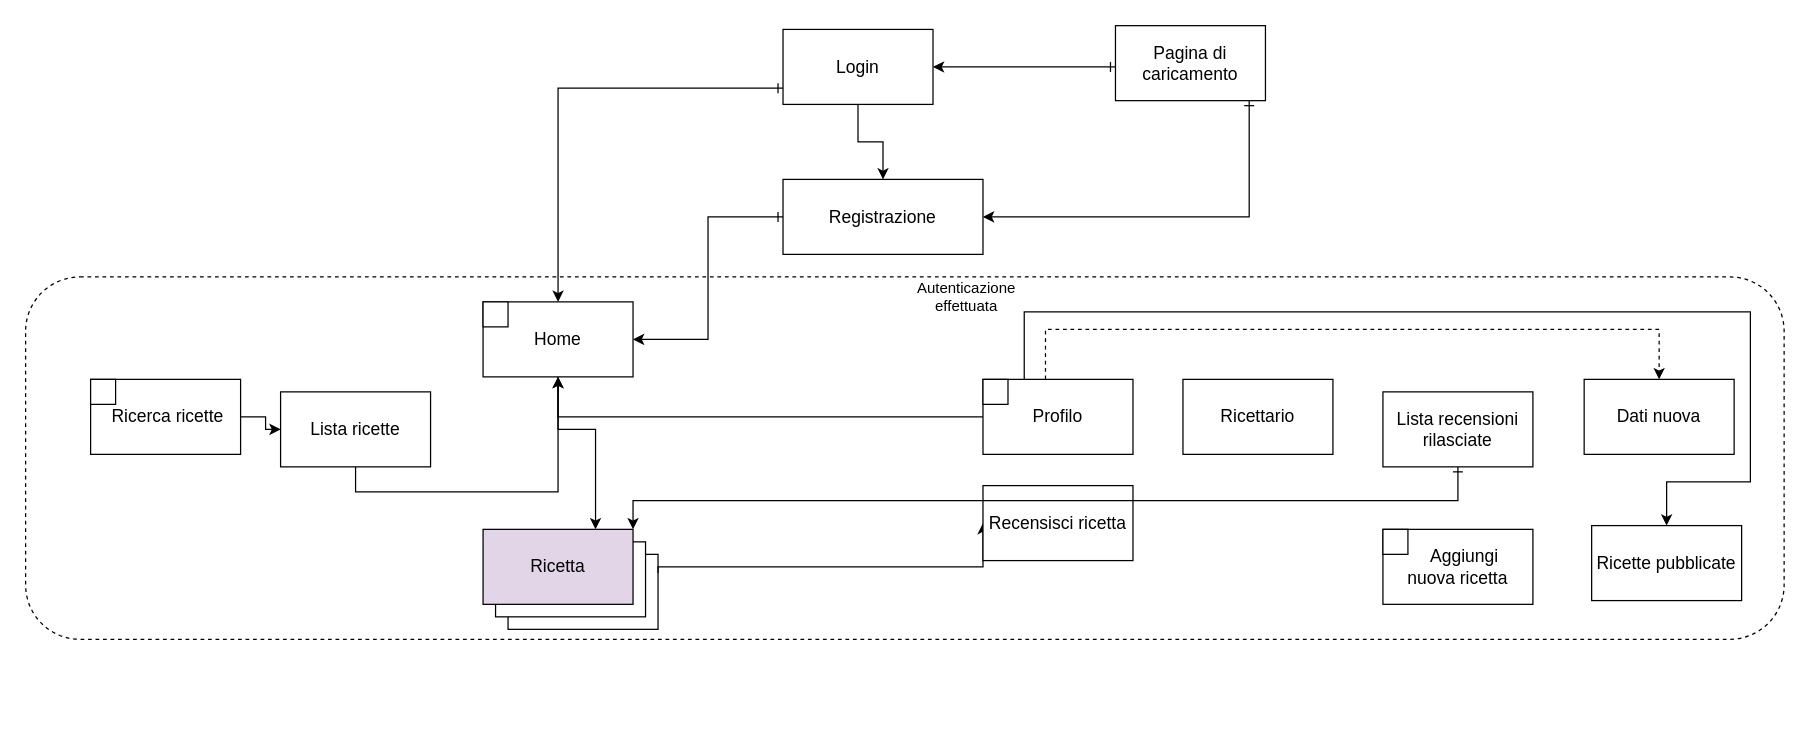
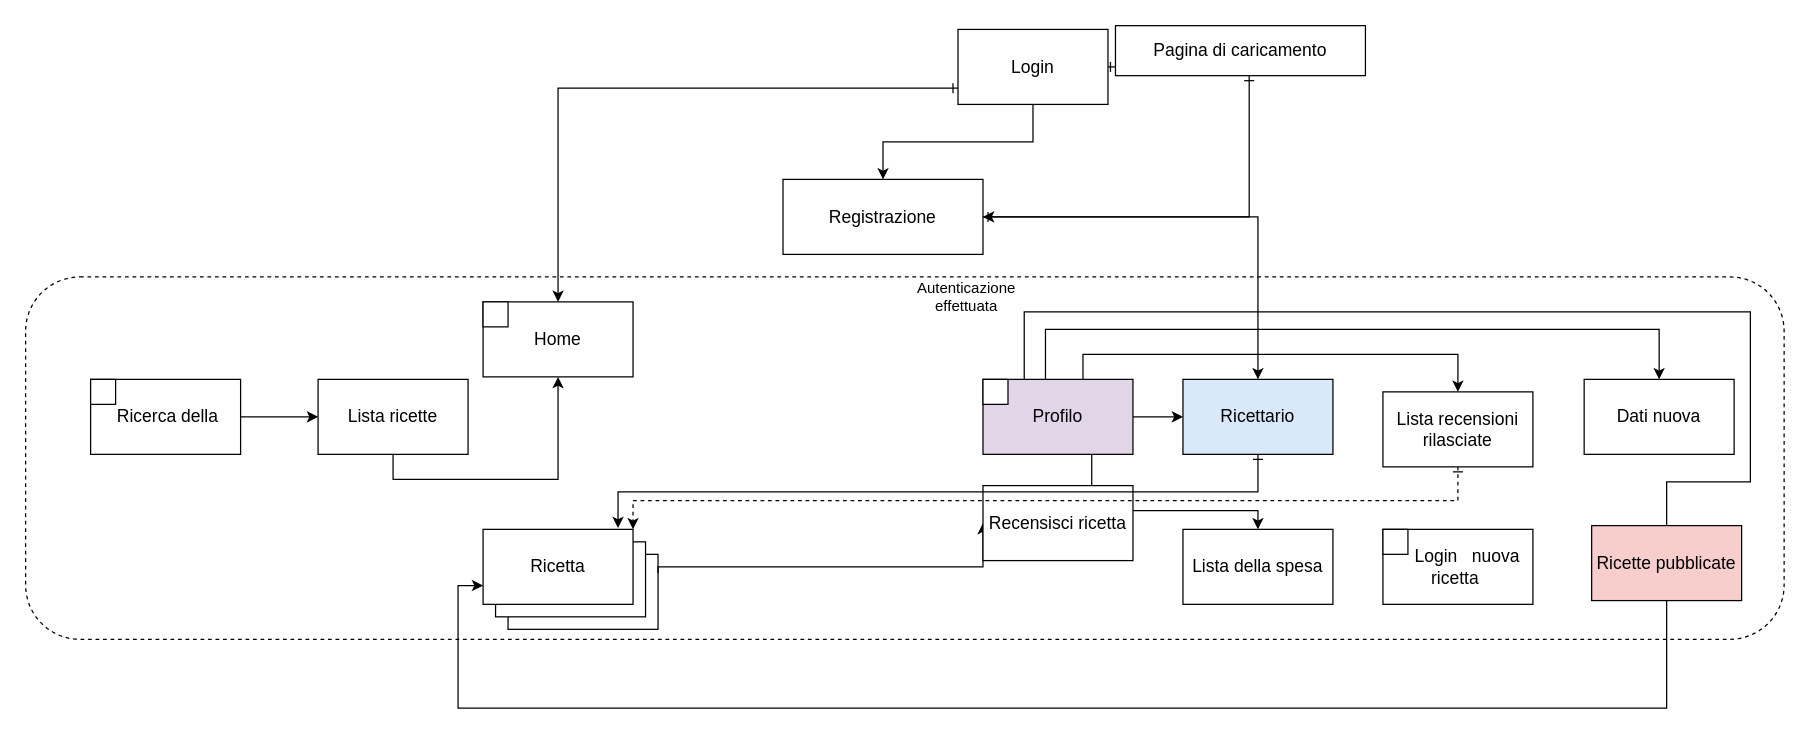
  <mxCell id="0" />
  <mxCell id="1" parent="0" />
  <mxCell id="2" value="" style="rounded=0;whiteSpace=wrap;html=1;" parent="1" vertex="1"><mxGeometry x="406" y="443" width="120" height="60" as="geometry" /></mxCell>
  <mxCell id="3" value="" style="rounded=0;whiteSpace=wrap;html=1;" parent="1" vertex="1"><mxGeometry x="396" y="433" width="120" height="60" as="geometry" /></mxCell>
  <mxCell id="4" value="" style="rounded=1;whiteSpace=wrap;html=1;fillColor=none;dashed=1;" parent="1" vertex="1"><mxGeometry x="20" y="221" width="1407" height="290" as="geometry" /></mxCell>
  <mxCell id="5" style="edgeStyle=orthogonalEdgeStyle;rounded=0;orthogonalLoop=1;jettySize=auto;html=1;entryX=1;entryY=0.5;entryDx=0;entryDy=0;startArrow=ERone;startFill=0;" parent="1" source="7" target="20" edge="1"><mxGeometry relative="1" as="geometry"><Array as="points"><mxPoint x="878" y="53" /><mxPoint x="878" y="53" /></Array></mxGeometry></mxCell>
  <mxCell id="6" style="edgeStyle=orthogonalEdgeStyle;rounded=0;orthogonalLoop=1;jettySize=auto;html=1;entryX=1;entryY=0.5;entryDx=0;entryDy=0;startArrow=ERone;startFill=0;" edge="1" parent="1" source="7" target="17"><mxGeometry relative="1" as="geometry"><Array as="points"><mxPoint x="999" y="173" /></Array></mxGeometry></mxCell>
- <mxCell id="7" value="&lt;font style=&quot;font-size: 14px&quot;&gt;Pagina di caricamento&lt;/font&gt;" style="rounded=0;whiteSpace=wrap;html=1;" parent="1" vertex="1"><mxGeometry x="892" y="20" width="120" height="60" as="geometry" /></mxCell>
- <mxCell id="8" style="edgeStyle=orthogonalEdgeStyle;rounded=0;orthogonalLoop=1;jettySize=auto;html=1;entryX=0.75;entryY=0;entryDx=0;entryDy=0;startArrow=none;startFill=0;exitX=0.5;exitY=1;exitDx=0;exitDy=0;" parent="1" source="9" target="14" edge="1"><mxGeometry relative="1" as="geometry"><Array as="points"><mxPoint x="446" y="343" /><mxPoint x="476" y="343" /></Array></mxGeometry></mxCell>
+ <mxCell id="7" value="&lt;font style=&quot;font-size: 14px&quot;&gt;Pagina di caricamento&lt;/font&gt;" style="rounded=0;whiteSpace=wrap;html=1;" parent="1" vertex="1"><mxGeometry x="892" y="20" width="200" height="40" as="geometry" /></mxCell>
  <mxCell id="9" value="&lt;font style=&quot;font-size: 14px&quot;&gt;Home&lt;/font&gt;" style="rounded=0;whiteSpace=wrap;html=1;" parent="1" vertex="1"><mxGeometry x="386" y="241" width="120" height="60" as="geometry" /></mxCell>
  <mxCell id="10" style="edgeStyle=orthogonalEdgeStyle;rounded=0;orthogonalLoop=1;jettySize=auto;html=1;entryX=0;entryY=0.5;entryDx=0;entryDy=0;" parent="1" source="11" target="13" edge="1"><mxGeometry relative="1" as="geometry" /></mxCell>
- <mxCell id="11" value="&lt;font style=&quot;font-size: 14px&quot;&gt;&amp;nbsp;Ricerca ricette&lt;/font&gt;" style="rounded=0;whiteSpace=wrap;html=1;" parent="1" vertex="1"><mxGeometry x="72" y="303" width="120" height="60" as="geometry" /></mxCell>
+ <mxCell id="11" value="&lt;font style=&quot;font-size: 14px&quot;&gt;&amp;nbsp;Ricerca della&lt;/font&gt;" style="rounded=0;whiteSpace=wrap;html=1;" parent="1" vertex="1"><mxGeometry x="72" y="303" width="120" height="60" as="geometry" /></mxCell>
  <mxCell id="12" style="edgeStyle=orthogonalEdgeStyle;rounded=0;orthogonalLoop=1;jettySize=auto;html=1;startArrow=none;startFill=0;exitX=0.5;exitY=1;exitDx=0;exitDy=0;" parent="1" source="13" target="9" edge="1"><mxGeometry relative="1" as="geometry" /></mxCell>
- <mxCell id="13" value="&lt;font style=&quot;font-size: 14px&quot;&gt;Lista ricette&lt;/font&gt;" style="rounded=0;whiteSpace=wrap;html=1;" parent="1" vertex="1"><mxGeometry x="224" y="313" width="120" height="60" as="geometry" /></mxCell>
- <mxCell id="14" value="&lt;font style=&quot;font-size: 14px&quot;&gt;Ricetta&lt;/font&gt;" style="rounded=0;whiteSpace=wrap;html=1;fillColor=#e1d5e7;" parent="1" vertex="1"><mxGeometry x="386" y="423" width="120" height="60" as="geometry" /></mxCell>
+ <mxCell id="13" value="&lt;font style=&quot;font-size: 14px&quot;&gt;Lista ricette&lt;/font&gt;" style="rounded=0;whiteSpace=wrap;html=1;" parent="1" vertex="1"><mxGeometry x="254" y="303" width="120" height="60" as="geometry" /></mxCell>
+ <mxCell id="14" value="&lt;font style=&quot;font-size: 14px&quot;&gt;Ricetta&lt;/font&gt;" style="rounded=0;whiteSpace=wrap;html=1;" parent="1" vertex="1"><mxGeometry x="386" y="423" width="120" height="60" as="geometry" /></mxCell>
  <mxCell id="15" style="edgeStyle=orthogonalEdgeStyle;rounded=0;orthogonalLoop=1;jettySize=auto;html=1;entryX=0;entryY=0.5;entryDx=0;entryDy=0;startArrow=none;startFill=0;exitX=1;exitY=0.25;exitDx=0;exitDy=0;" parent="1" source="2" target="29" edge="1"><mxGeometry relative="1" as="geometry"><mxPoint x="686" y="438" as="targetPoint" /><mxPoint x="539" y="463" as="sourcePoint" /><Array as="points"><mxPoint x="526" y="453" /></Array></mxGeometry></mxCell>
- <mxCell id="16" style="edgeStyle=orthogonalEdgeStyle;rounded=0;orthogonalLoop=1;jettySize=auto;html=1;entryX=1;entryY=0.5;entryDx=0;entryDy=0;startArrow=ERone;startFill=0;" parent="1" source="17" target="9" edge="1"><mxGeometry relative="1" as="geometry" /></mxCell>
+ <mxCell id="16" style="edgeStyle=orthogonalEdgeStyle;rounded=0;orthogonalLoop=1;jettySize=auto;html=1;startArrow=ERone;startFill=0;" parent="1" source="17" target="32" edge="1"><mxGeometry relative="1" as="geometry" /></mxCell>
  <mxCell id="17" value="&lt;font style=&quot;font-size: 14px&quot;&gt;Registrazione&lt;/font&gt;" style="rounded=0;whiteSpace=wrap;html=1;" parent="1" vertex="1"><mxGeometry x="626" y="143" width="160" height="60" as="geometry" /></mxCell>
  <mxCell id="18" style="edgeStyle=orthogonalEdgeStyle;rounded=0;orthogonalLoop=1;jettySize=auto;html=1;entryX=0.5;entryY=0;entryDx=0;entryDy=0;startArrow=none;startFill=0;" parent="1" source="20" target="17" edge="1"><mxGeometry relative="1" as="geometry" /></mxCell>
  <mxCell id="19" style="edgeStyle=orthogonalEdgeStyle;rounded=0;orthogonalLoop=1;jettySize=auto;html=1;startArrow=ERone;startFill=0;" edge="1" parent="1" source="20" target="9"><mxGeometry relative="1" as="geometry"><Array as="points"><mxPoint x="446" y="70" /></Array></mxGeometry></mxCell>
- <mxCell id="20" value="&lt;font style=&quot;font-size: 14px&quot;&gt;Login&lt;/font&gt;" style="rounded=0;whiteSpace=wrap;html=1;" parent="1" vertex="1"><mxGeometry x="626" y="23" width="120" height="60" as="geometry" /></mxCell>
- <mxCell id="21" style="edgeStyle=orthogonalEdgeStyle;rounded=0;orthogonalLoop=1;jettySize=auto;html=1;startArrow=none;startFill=0;" parent="1" source="26" target="9" edge="1"><mxGeometry relative="1" as="geometry" /></mxCell>
- <mxCell id="23" style="edgeStyle=orthogonalEdgeStyle;rounded=0;orthogonalLoop=1;jettySize=auto;html=1;entryX=0.5;entryY=0;entryDx=0;entryDy=0;startArrow=none;startFill=0;dashed=1;" parent="1" source="26" target="27" edge="1"><mxGeometry relative="1" as="geometry"><Array as="points"><mxPoint x="836" y="263" /><mxPoint x="1327" y="263" /></Array></mxGeometry></mxCell>
- <mxCell id="24" style="edgeStyle=orthogonalEdgeStyle;rounded=0;orthogonalLoop=1;jettySize=auto;html=1;entryX=0.5;entryY=0;entryDx=0;entryDy=0;" parent="1" source="26" target="41" edge="1"><mxGeometry relative="1" as="geometry"><Array as="points"><mxPoint x="819" y="249" /><mxPoint x="1400" y="249" /><mxPoint x="1400" y="385" /><mxPoint x="1333" y="385" /></Array></mxGeometry></mxCell>
- <mxCell id="26" value="&lt;font style=&quot;font-size: 14px&quot;&gt;Profilo&lt;/font&gt;" style="rounded=0;whiteSpace=wrap;html=1;" parent="1" vertex="1"><mxGeometry x="786" y="303" width="120" height="60" as="geometry" /></mxCell>
+ <mxCell id="20" value="&lt;font style=&quot;font-size: 14px&quot;&gt;Login&lt;/font&gt;" style="rounded=0;whiteSpace=wrap;html=1;" parent="1" vertex="1"><mxGeometry x="766" y="23" width="120" height="60" as="geometry" /></mxCell>
+ <mxCell id="21" style="edgeStyle=orthogonalEdgeStyle;rounded=0;orthogonalLoop=1;jettySize=auto;html=1;entryX=0;entryY=0.5;entryDx=0;entryDy=0;startArrow=none;startFill=0;" parent="1" source="26" target="32" edge="1"><mxGeometry relative="1" as="geometry" /></mxCell>
+ <mxCell id="22" style="edgeStyle=orthogonalEdgeStyle;rounded=0;orthogonalLoop=1;jettySize=auto;html=1;entryX=0.5;entryY=0;entryDx=0;entryDy=0;startArrow=none;startFill=0;" parent="1" source="26" target="34" edge="1"><mxGeometry relative="1" as="geometry"><Array as="points"><mxPoint x="866" y="283" /><mxPoint x="1166" y="283" /></Array></mxGeometry></mxCell>
+ <mxCell id="23" style="edgeStyle=orthogonalEdgeStyle;rounded=0;orthogonalLoop=1;jettySize=auto;html=1;entryX=0.5;entryY=0;entryDx=0;entryDy=0;startArrow=none;startFill=0;" parent="1" source="26" target="27" edge="1"><mxGeometry relative="1" as="geometry"><Array as="points"><mxPoint x="836" y="263" /><mxPoint x="1327" y="263" /></Array></mxGeometry></mxCell>
+ <mxCell id="24" style="edgeStyle=orthogonalEdgeStyle;rounded=0;orthogonalLoop=1;jettySize=auto;html=1;entryX=0.5;entryY=0;entryDx=0;entryDy=0;endArrow=none;" parent="1" source="26" target="41" edge="1"><mxGeometry relative="1" as="geometry"><Array as="points"><mxPoint x="819" y="249" /><mxPoint x="1400" y="249" /><mxPoint x="1400" y="385" /><mxPoint x="1333" y="385" /></Array></mxGeometry></mxCell>
+ <mxCell id="25" style="edgeStyle=orthogonalEdgeStyle;rounded=0;orthogonalLoop=1;jettySize=auto;html=1;entryX=0.5;entryY=0;entryDx=0;entryDy=0;startArrow=none;startFill=0;" edge="1" parent="1" source="26" target="28"><mxGeometry relative="1" as="geometry"><Array as="points"><mxPoint x="873" y="408" /><mxPoint x="1006" y="408" /></Array></mxGeometry></mxCell>
+ <mxCell id="26" value="&lt;font style=&quot;font-size: 14px&quot;&gt;Profilo&lt;/font&gt;" style="rounded=0;whiteSpace=wrap;html=1;fillColor=#e1d5e7;" parent="1" vertex="1"><mxGeometry x="786" y="303" width="120" height="60" as="geometry" /></mxCell>
  <mxCell id="27" value="&lt;font style=&quot;font-size: 14px&quot;&gt;Dati nuova&lt;/font&gt;" style="rounded=0;whiteSpace=wrap;html=1;" parent="1" vertex="1"><mxGeometry x="1267" y="303" width="120" height="60" as="geometry" /></mxCell>
+ <mxCell id="28" value="&lt;font style=&quot;font-size: 14px&quot;&gt;Lista della spesa&lt;/font&gt;" style="rounded=0;whiteSpace=wrap;html=1;" parent="1" vertex="1"><mxGeometry x="946" y="423" width="120" height="60" as="geometry" /></mxCell>
  <mxCell id="29" value="&lt;font style=&quot;font-size: 14px&quot;&gt;Recensisci ricetta&lt;/font&gt;" style="rounded=0;whiteSpace=wrap;html=1;" parent="1" vertex="1"><mxGeometry x="786" y="388" width="120" height="60" as="geometry" /></mxCell>
- <mxCell id="30" value="&lt;font style=&quot;font-size: 14px&quot;&gt;&amp;nbsp; &amp;nbsp; Aggiungi&amp;nbsp; &amp;nbsp;nuova ricetta&amp;nbsp;&lt;/font&gt;" style="rounded=0;whiteSpace=wrap;html=1;" parent="1" vertex="1"><mxGeometry x="1106" y="423" width="120" height="60" as="geometry" /></mxCell>
- <mxCell id="32" value="&lt;font style=&quot;font-size: 14px&quot;&gt;Ricettario&lt;/font&gt;" style="rounded=0;whiteSpace=wrap;html=1;" parent="1" vertex="1"><mxGeometry x="946" y="303" width="120" height="60" as="geometry" /></mxCell>
- <mxCell id="33" style="edgeStyle=orthogonalEdgeStyle;rounded=0;orthogonalLoop=1;jettySize=auto;html=1;entryX=1;entryY=0;entryDx=0;entryDy=0;startArrow=ERone;startFill=0;" edge="1" parent="1" source="34" target="14"><mxGeometry relative="1" as="geometry"><Array as="points"><mxPoint x="1166" y="400" /><mxPoint x="506" y="400" /></Array></mxGeometry></mxCell>
+ <mxCell id="30" value="&lt;font style=&quot;font-size: 14px&quot;&gt;&amp;nbsp; &amp;nbsp; Login&amp;nbsp; &amp;nbsp;nuova ricetta&amp;nbsp;&lt;/font&gt;" style="rounded=0;whiteSpace=wrap;html=1;" parent="1" vertex="1"><mxGeometry x="1106" y="423" width="120" height="60" as="geometry" /></mxCell>
+ <mxCell id="31" style="edgeStyle=orthogonalEdgeStyle;rounded=0;orthogonalLoop=1;jettySize=auto;html=1;entryX=0.9;entryY=-0.017;entryDx=0;entryDy=0;entryPerimeter=0;startArrow=ERone;startFill=0;" parent="1" source="32" target="14" edge="1"><mxGeometry relative="1" as="geometry"><Array as="points"><mxPoint x="1006" y="393" /><mxPoint x="494" y="393" /></Array></mxGeometry></mxCell>
+ <mxCell id="32" value="&lt;font style=&quot;font-size: 14px&quot;&gt;Ricettario&lt;/font&gt;" style="rounded=0;whiteSpace=wrap;html=1;fillColor=#dae8fc;" parent="1" vertex="1"><mxGeometry x="946" y="303" width="120" height="60" as="geometry" /></mxCell>
+ <mxCell id="33" style="edgeStyle=orthogonalEdgeStyle;rounded=0;orthogonalLoop=1;jettySize=auto;html=1;entryX=1;entryY=0;entryDx=0;entryDy=0;startArrow=ERone;startFill=0;dashed=1;" edge="1" parent="1" source="34" target="14"><mxGeometry relative="1" as="geometry"><Array as="points"><mxPoint x="1166" y="400" /><mxPoint x="506" y="400" /></Array></mxGeometry></mxCell>
  <mxCell id="34" value="&lt;font style=&quot;font-size: 14px&quot;&gt;Lista recensioni rilasciate&lt;/font&gt;" style="rounded=0;whiteSpace=wrap;html=1;" parent="1" vertex="1"><mxGeometry x="1106" y="313" width="120" height="60" as="geometry" /></mxCell>
  <mxCell id="35" value="" style="rounded=0;whiteSpace=wrap;html=1;fillColor=#ffffff;" parent="1" vertex="1"><mxGeometry x="786" y="303" width="20" height="20" as="geometry" /></mxCell>
  <mxCell id="36" value="" style="rounded=0;whiteSpace=wrap;html=1;fillColor=#ffffff;" parent="1" vertex="1"><mxGeometry x="1106" y="423" width="20" height="20" as="geometry" /></mxCell>
  <mxCell id="37" value="" style="rounded=0;whiteSpace=wrap;html=1;fillColor=#ffffff;" parent="1" vertex="1"><mxGeometry x="386" y="241" width="20" height="20" as="geometry" /></mxCell>
  <mxCell id="38" value="" style="rounded=0;whiteSpace=wrap;html=1;fillColor=#ffffff;" parent="1" vertex="1"><mxGeometry x="72" y="303" width="20" height="20" as="geometry" /></mxCell>
  <mxCell id="39" value="Autenticazione effettuata" style="text;html=1;strokeColor=none;fillColor=none;align=center;verticalAlign=middle;whiteSpace=wrap;rounded=0;" parent="1" vertex="1"><mxGeometry x="753" y="227" width="40" height="20" as="geometry" /></mxCell>
- <mxCell id="41" value="&lt;font style=&quot;font-size: 14px&quot;&gt;Ricette pubblicate&lt;/font&gt;" style="rounded=0;whiteSpace=wrap;html=1;" parent="1" vertex="1"><mxGeometry x="1273" y="420" width="120" height="60" as="geometry" /></mxCell>
+ <mxCell id="40" style="edgeStyle=orthogonalEdgeStyle;rounded=0;orthogonalLoop=1;jettySize=auto;html=1;entryX=0;entryY=0.75;entryDx=0;entryDy=0;" parent="1" source="41" target="14" edge="1"><mxGeometry relative="1" as="geometry"><Array as="points"><mxPoint x="1333" y="566" /><mxPoint x="366" y="566" /><mxPoint x="366" y="468" /></Array></mxGeometry></mxCell>
+ <mxCell id="41" value="&lt;font style=&quot;font-size: 14px&quot;&gt;Ricette pubblicate&lt;/font&gt;" style="rounded=0;whiteSpace=wrap;html=1;fillColor=#f8cecc;" parent="1" vertex="1"><mxGeometry x="1273" y="420" width="120" height="60" as="geometry" /></mxCell>
